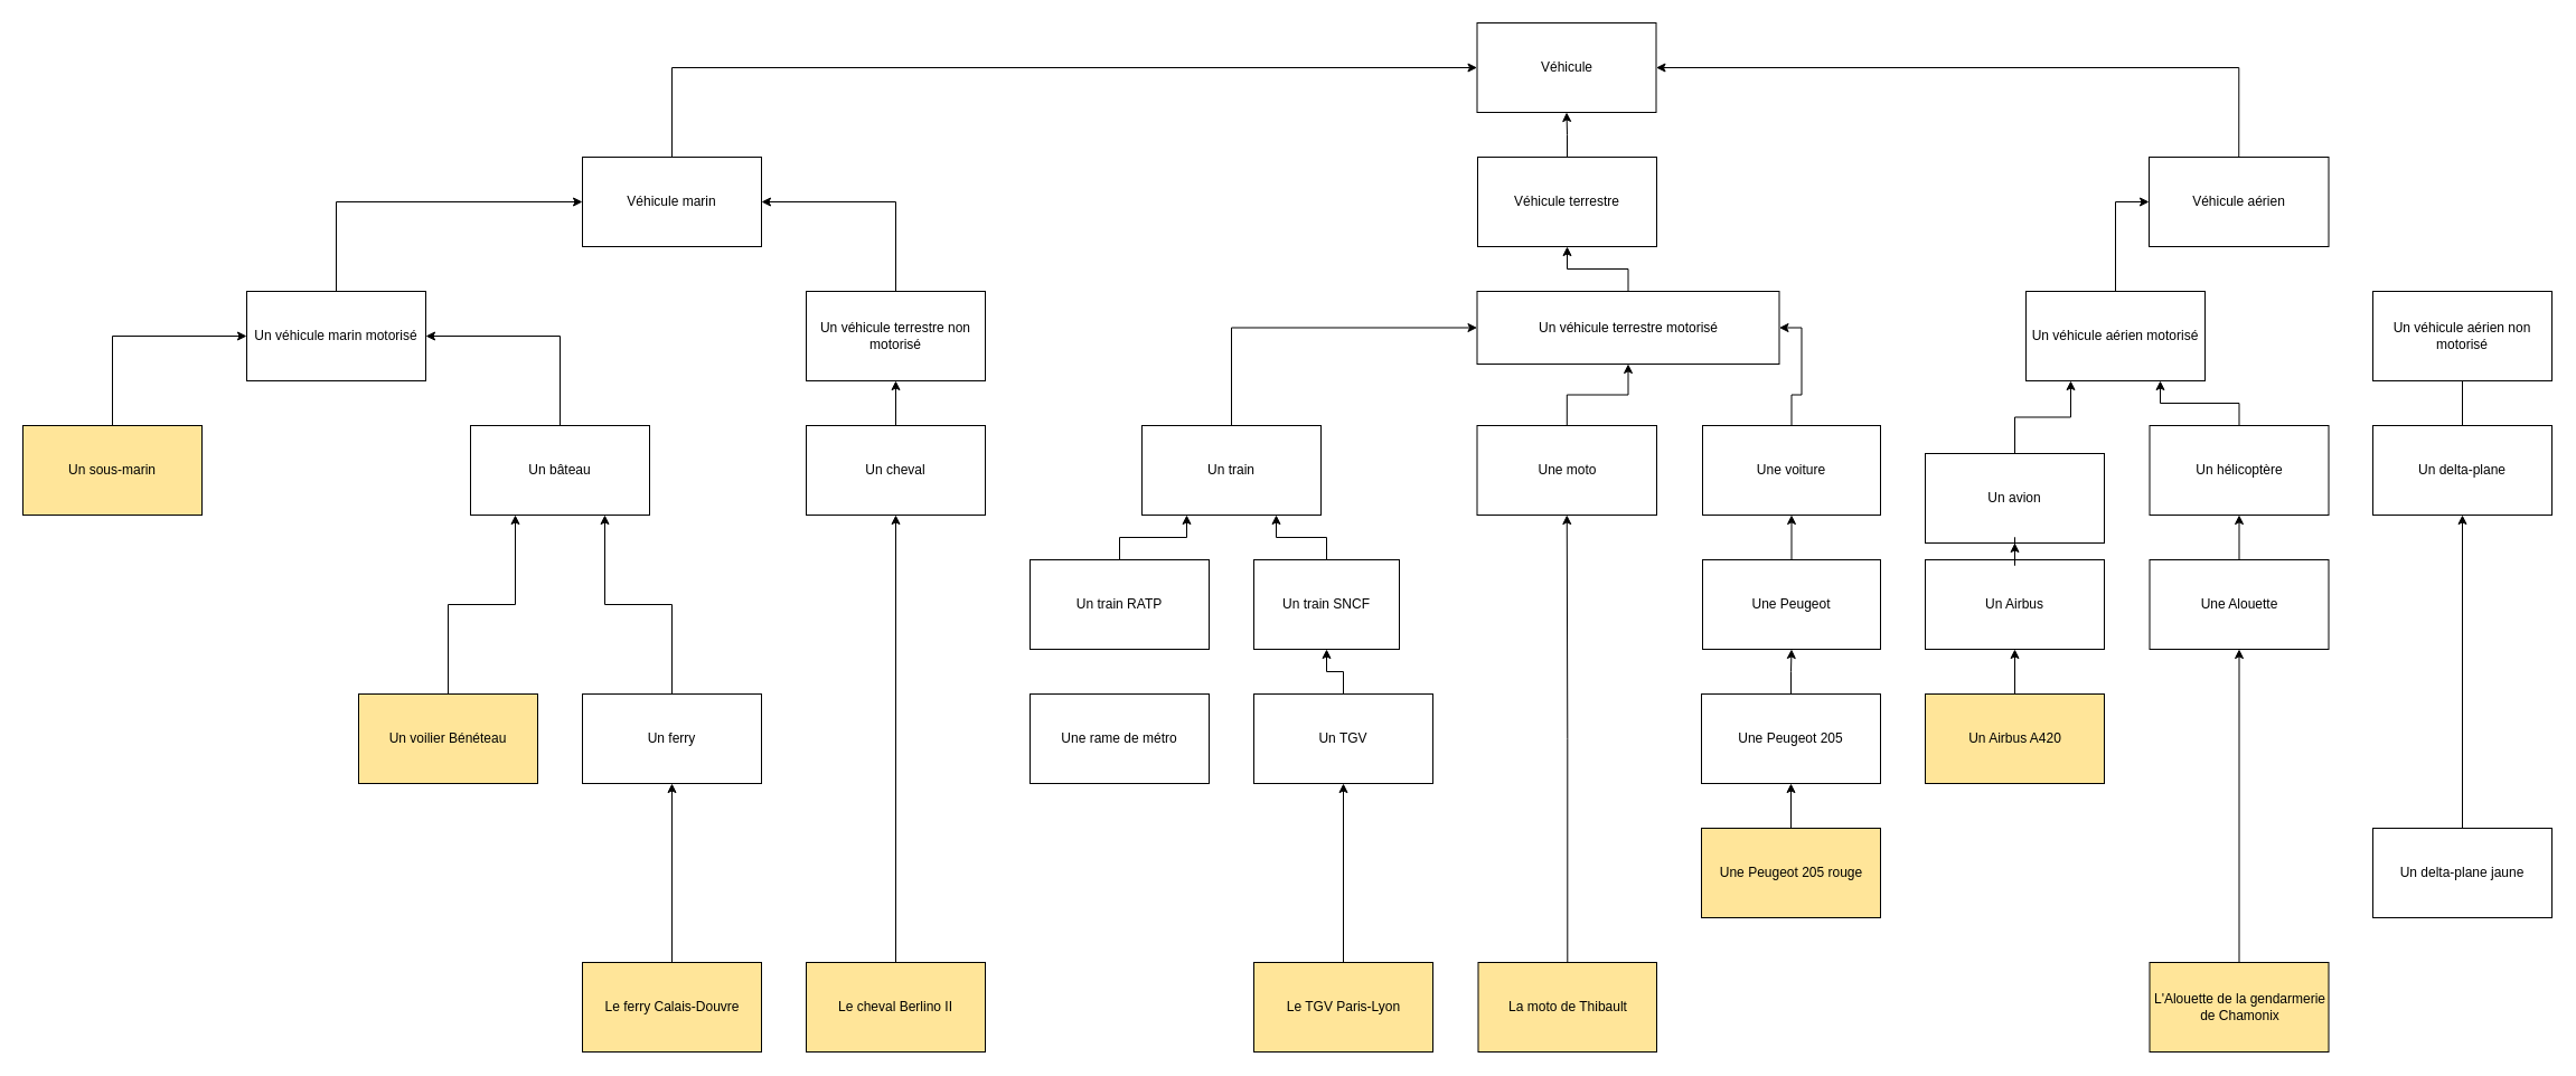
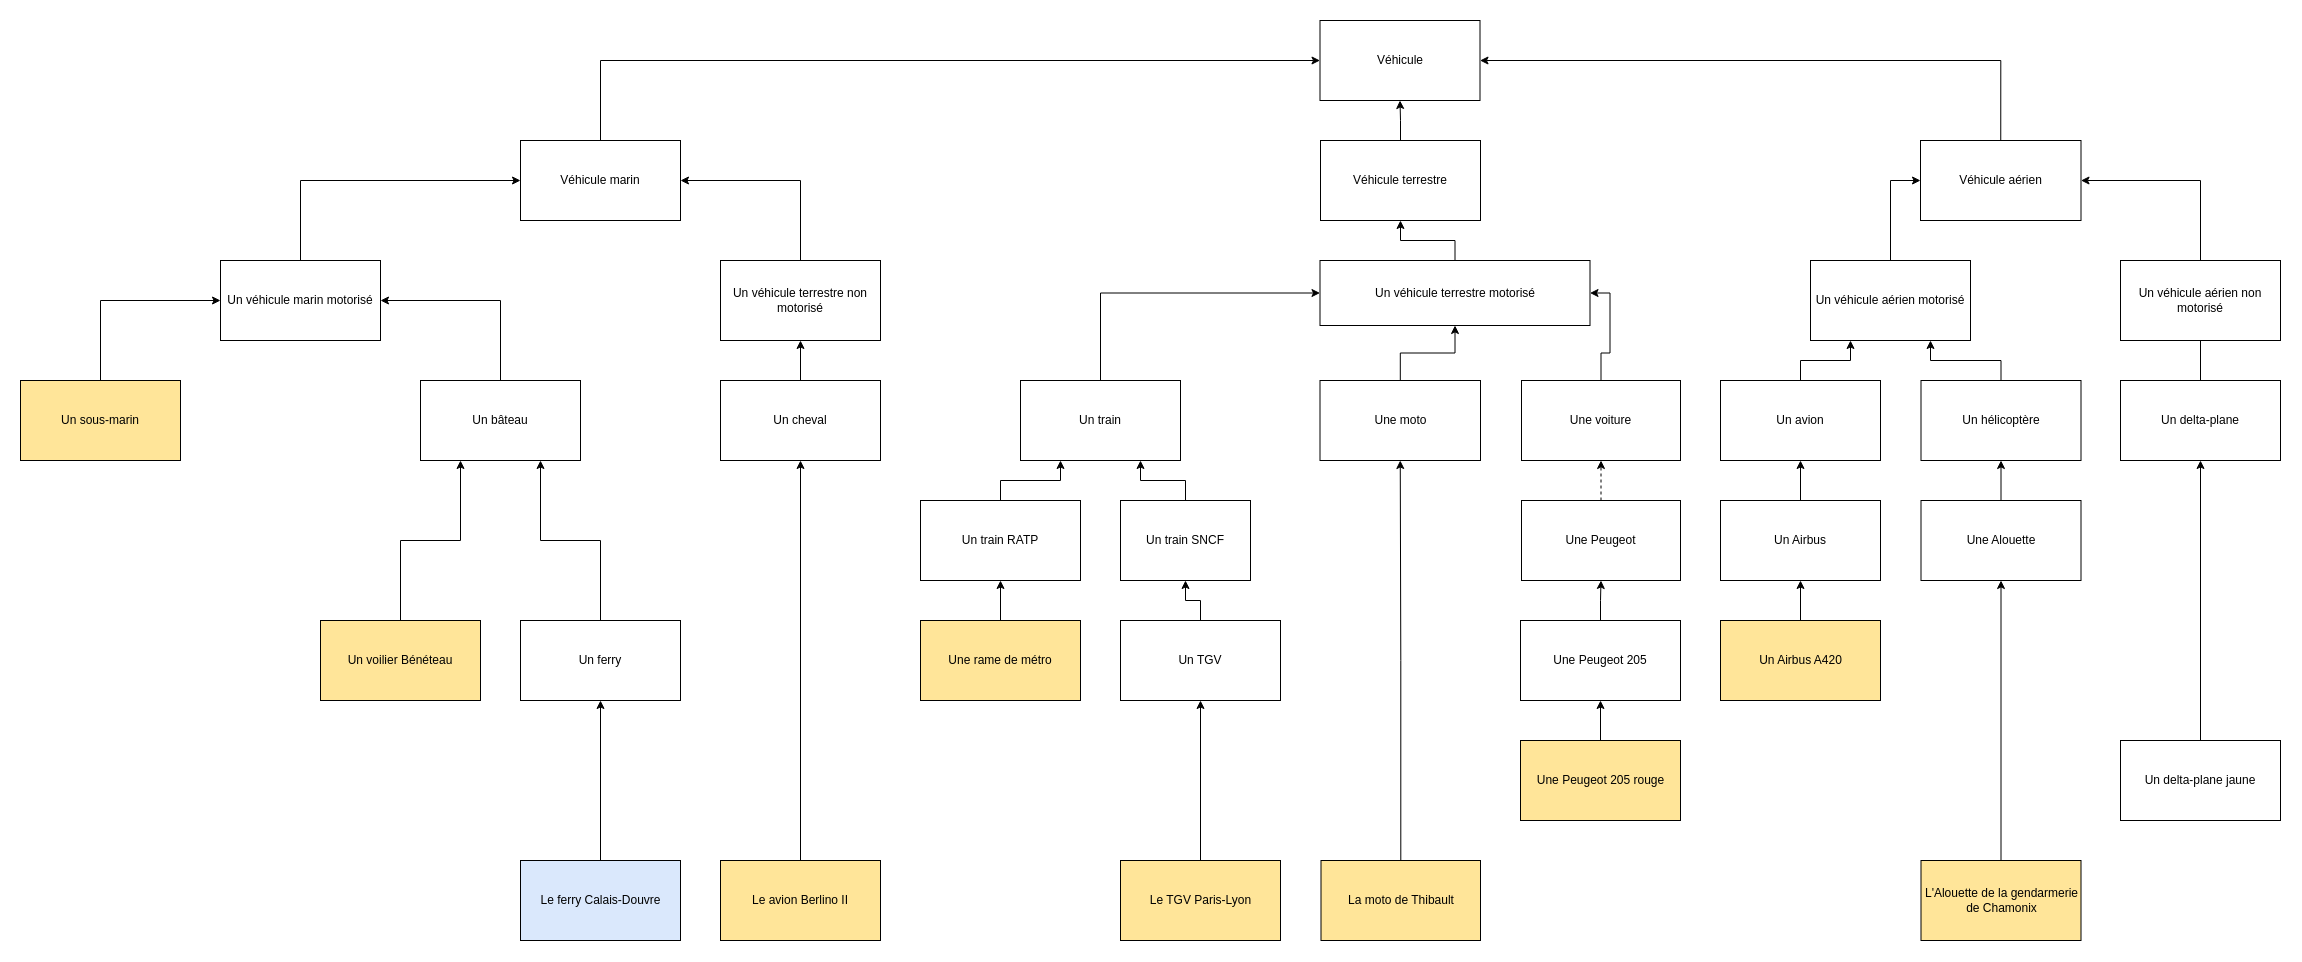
  <mxCell id="0" />
  <mxCell id="1" parent="0" />
  <mxCell id="2" value="" style="edgeStyle=orthogonalEdgeStyle;rounded=0;orthogonalLoop=1;jettySize=auto;html=1;" edge="1" parent="1" source="3" target="64"><mxGeometry relative="1" as="geometry" /></mxCell>
  <mxCell id="3" value="Une Peugeot 205 rouge" style="html=1;fillColor=#FFE599;" parent="1" vertex="1"><mxGeometry x="1520" y="740" width="160" height="80" as="geometry" /></mxCell>
  <mxCell id="4" style="edgeStyle=orthogonalEdgeStyle;rounded=0;orthogonalLoop=1;jettySize=auto;html=1;exitX=0.5;exitY=0;exitDx=0;exitDy=0;entryX=0.5;entryY=1;entryDx=0;entryDy=0;" edge="1" parent="1" source="5" target="56"><mxGeometry relative="1" as="geometry" /></mxCell>
  <mxCell id="5" value="Le TGV Paris-Lyon" style="html=1;fillColor=#FFE599;" parent="1" vertex="1"><mxGeometry x="1120" y="860" width="160" height="80" as="geometry" /></mxCell>
  <mxCell id="6" value="" style="edgeStyle=orthogonalEdgeStyle;rounded=0;orthogonalLoop=1;jettySize=auto;html=1;" edge="1" parent="1" source="7" target="50"><mxGeometry relative="1" as="geometry" /></mxCell>
  <mxCell id="7" value="Un Airbus A420" style="html=1;fillColor=#FFE599;" parent="1" vertex="1"><mxGeometry x="1720" y="620" width="160" height="80" as="geometry" /></mxCell>
  <mxCell id="8" style="edgeStyle=orthogonalEdgeStyle;rounded=0;orthogonalLoop=1;jettySize=auto;html=1;exitX=0.5;exitY=0;exitDx=0;exitDy=0;entryX=0.5;entryY=1;entryDx=0;entryDy=0;" edge="1" parent="1" source="9" target="42"><mxGeometry relative="1" as="geometry" /></mxCell>
  <mxCell id="9" value="L'Alouette de la gendarmerie &lt;br&gt;de Chamonix" style="html=1;fillColor=#FFE599;" parent="1" vertex="1"><mxGeometry x="1920.5" y="860" width="160" height="80" as="geometry" /></mxCell>
  <mxCell id="10" style="edgeStyle=orthogonalEdgeStyle;rounded=0;orthogonalLoop=1;jettySize=auto;html=1;entryX=0.5;entryY=1;entryDx=0;entryDy=0;" edge="1" parent="1" source="11" target="70"><mxGeometry relative="1" as="geometry" /></mxCell>
- <mxCell id="11" value="Le ferry Calais-Douvre" style="html=1;fillColor=#FFE599;" parent="1" vertex="1"><mxGeometry x="520" y="860" width="160" height="80" as="geometry" /></mxCell>
+ <mxCell id="11" value="Le ferry Calais-Douvre" style="html=1;fillColor=#dae8fc;" parent="1" vertex="1"><mxGeometry x="520" y="860" width="160" height="80" as="geometry" /></mxCell>
  <mxCell id="12" style="edgeStyle=orthogonalEdgeStyle;rounded=0;orthogonalLoop=1;jettySize=auto;html=1;entryX=0.5;entryY=1;entryDx=0;entryDy=0;" edge="1" parent="1" source="13" target="48"><mxGeometry relative="1" as="geometry" /></mxCell>
- <mxCell id="13" value="Le cheval Berlino II" style="rounded=0;whiteSpace=wrap;html=1;fillColor=#FFE599;" vertex="1" parent="1"><mxGeometry x="720" y="860" width="160" height="80" as="geometry" /></mxCell>
+ <mxCell id="13" value="Le avion Berlino II" style="rounded=0;whiteSpace=wrap;html=1;fillColor=#FFE599;" vertex="1" parent="1"><mxGeometry x="720" y="860" width="160" height="80" as="geometry" /></mxCell>
  <mxCell id="14" style="edgeStyle=orthogonalEdgeStyle;rounded=0;orthogonalLoop=1;jettySize=auto;html=1;entryX=0.5;entryY=1;entryDx=0;entryDy=0;" edge="1" parent="1" source="15" target="58"><mxGeometry relative="1" as="geometry" /></mxCell>
  <mxCell id="15" value="La moto de Thibault" style="rounded=0;whiteSpace=wrap;html=1;fillColor=#FFE599;" vertex="1" parent="1"><mxGeometry x="1320.5" y="860" width="159.5" height="80" as="geometry" /></mxCell>
  <mxCell id="16" style="edgeStyle=orthogonalEdgeStyle;rounded=0;orthogonalLoop=1;jettySize=auto;html=1;exitX=0.5;exitY=0;exitDx=0;exitDy=0;entryX=0.25;entryY=1;entryDx=0;entryDy=0;" edge="1" parent="1" source="17" target="52"><mxGeometry relative="1" as="geometry" /></mxCell>
  <mxCell id="17" value="Un voilier Bénéteau" style="rounded=0;whiteSpace=wrap;html=1;fillColor=#FFE599;" vertex="1" parent="1"><mxGeometry x="320" y="620" width="160" height="80" as="geometry" /></mxCell>
  <mxCell id="18" style="edgeStyle=orthogonalEdgeStyle;rounded=0;orthogonalLoop=1;jettySize=auto;html=1;exitX=0.5;exitY=0;exitDx=0;exitDy=0;entryX=0;entryY=0.5;entryDx=0;entryDy=0;" edge="1" parent="1" source="19" target="72"><mxGeometry relative="1" as="geometry" /></mxCell>
  <mxCell id="19" value="Un sous-marin" style="rounded=0;whiteSpace=wrap;html=1;fillColor=#FFE599;" vertex="1" parent="1"><mxGeometry x="20" y="380" width="160" height="80" as="geometry" /></mxCell>
  <mxCell id="20" style="edgeStyle=orthogonalEdgeStyle;rounded=0;orthogonalLoop=1;jettySize=auto;html=1;entryX=0.5;entryY=1;entryDx=0;entryDy=0;" edge="1" parent="1" source="21" target="40"><mxGeometry relative="1" as="geometry" /></mxCell>
  <mxCell id="21" value="Un delta-plane jaune" style="rounded=0;whiteSpace=wrap;html=1;fillColor=#ffffff;" vertex="1" parent="1"><mxGeometry x="2120" y="740" width="160" height="80" as="geometry" /></mxCell>
- <mxCell id="23" value="Une rame de métro" style="rounded=0;whiteSpace=wrap;html=1;fillColor=#ffffff;" vertex="1" parent="1"><mxGeometry x="920" y="620" width="160" height="80" as="geometry" /></mxCell>
+ <mxCell id="22" style="edgeStyle=orthogonalEdgeStyle;rounded=0;orthogonalLoop=1;jettySize=auto;html=1;exitX=0.5;exitY=0;exitDx=0;exitDy=0;entryX=0.5;entryY=1;entryDx=0;entryDy=0;" edge="1" parent="1" source="23" target="68"><mxGeometry relative="1" as="geometry" /></mxCell>
+ <mxCell id="23" value="Une rame de métro" style="rounded=0;whiteSpace=wrap;html=1;fillColor=#FFE599;" vertex="1" parent="1"><mxGeometry x="920" y="620" width="160" height="80" as="geometry" /></mxCell>
  <mxCell id="24" value="Véhicule" style="rounded=0;whiteSpace=wrap;html=1;fillColor=none;" vertex="1" parent="1"><mxGeometry x="1319.5" y="20" width="160" height="80" as="geometry" /></mxCell>
  <mxCell id="25" style="edgeStyle=orthogonalEdgeStyle;rounded=0;orthogonalLoop=1;jettySize=auto;html=1;exitX=0.5;exitY=0;exitDx=0;exitDy=0;entryX=0.5;entryY=1;entryDx=0;entryDy=0;" edge="1" parent="1" source="26" target="24"><mxGeometry relative="1" as="geometry" /></mxCell>
  <mxCell id="26" value="Véhicule terrestre" style="rounded=0;whiteSpace=wrap;html=1;fillColor=none;" vertex="1" parent="1"><mxGeometry x="1320" y="140" width="160" height="80" as="geometry" /></mxCell>
  <mxCell id="27" style="edgeStyle=orthogonalEdgeStyle;rounded=0;orthogonalLoop=1;jettySize=auto;html=1;exitX=0.5;exitY=0;exitDx=0;exitDy=0;entryX=0;entryY=0.5;entryDx=0;entryDy=0;" edge="1" parent="1" source="28" target="24"><mxGeometry relative="1" as="geometry" /></mxCell>
  <mxCell id="28" value="Véhicule marin" style="rounded=0;whiteSpace=wrap;html=1;fillColor=none;" vertex="1" parent="1"><mxGeometry x="520" y="140" width="160" height="80" as="geometry" /></mxCell>
  <mxCell id="29" style="edgeStyle=orthogonalEdgeStyle;rounded=0;orthogonalLoop=1;jettySize=auto;html=1;exitX=0.5;exitY=0;exitDx=0;exitDy=0;entryX=1;entryY=0.5;entryDx=0;entryDy=0;" edge="1" parent="1" source="30" target="24"><mxGeometry relative="1" as="geometry" /></mxCell>
  <mxCell id="30" value="Véhicule aérien" style="rounded=0;whiteSpace=wrap;html=1;fillColor=none;" vertex="1" parent="1"><mxGeometry x="1920" y="140" width="160.5" height="80" as="geometry" /></mxCell>
  <mxCell id="31" style="edgeStyle=orthogonalEdgeStyle;rounded=0;orthogonalLoop=1;jettySize=auto;html=1;exitX=0.5;exitY=0;exitDx=0;exitDy=0;entryX=0;entryY=0.5;entryDx=0;entryDy=0;" edge="1" parent="1" source="32" target="30"><mxGeometry relative="1" as="geometry" /></mxCell>
  <mxCell id="32" value="Un véhicule aérien motorisé" style="rounded=0;whiteSpace=wrap;html=1;fillColor=none;" vertex="1" parent="1"><mxGeometry x="1810" y="260" width="160" height="80" as="geometry" /></mxCell>
+ <mxCell id="33" style="edgeStyle=orthogonalEdgeStyle;rounded=0;orthogonalLoop=1;jettySize=auto;html=1;exitX=0.5;exitY=0;exitDx=0;exitDy=0;entryX=1;entryY=0.5;entryDx=0;entryDy=0;" edge="1" parent="1" source="34" target="30"><mxGeometry relative="1" as="geometry" /></mxCell>
  <mxCell id="34" value="Un véhicule aérien non motorisé" style="rounded=0;whiteSpace=wrap;html=1;fillColor=none;" vertex="1" parent="1"><mxGeometry x="2120" y="260" width="160" height="80" as="geometry" /></mxCell>
  <mxCell id="35" value="" style="edgeStyle=orthogonalEdgeStyle;rounded=0;orthogonalLoop=1;jettySize=auto;html=1;entryX=0.25;entryY=1;entryDx=0;entryDy=0;" edge="1" parent="1" source="36" target="32"><mxGeometry relative="1" as="geometry" /></mxCell>
- <mxCell id="36" value="Un avion" style="rounded=0;whiteSpace=wrap;html=1;fillColor=none;" vertex="1" parent="1"><mxGeometry x="1720" y="405" width="160" height="80" as="geometry" /></mxCell>
+ <mxCell id="36" value="Un avion" style="rounded=0;whiteSpace=wrap;html=1;fillColor=none;" vertex="1" parent="1"><mxGeometry x="1720" y="380" width="160" height="80" as="geometry" /></mxCell>
  <mxCell id="37" style="edgeStyle=orthogonalEdgeStyle;rounded=0;orthogonalLoop=1;jettySize=auto;html=1;exitX=0.5;exitY=0;exitDx=0;exitDy=0;entryX=0.75;entryY=1;entryDx=0;entryDy=0;" edge="1" parent="1" source="38" target="32"><mxGeometry relative="1" as="geometry" /></mxCell>
  <mxCell id="38" value="Un hélicoptère" style="rounded=0;whiteSpace=wrap;html=1;fillColor=none;" vertex="1" parent="1"><mxGeometry x="1920.5" y="380" width="160" height="80" as="geometry" /></mxCell>
  <mxCell id="39" value="" style="edgeStyle=orthogonalEdgeStyle;rounded=0;orthogonalLoop=1;jettySize=auto;html=1;endArrow=none;" edge="1" parent="1" source="40" target="34"><mxGeometry relative="1" as="geometry" /></mxCell>
  <mxCell id="40" value="Un delta-plane" style="rounded=0;whiteSpace=wrap;html=1;fillColor=none;" vertex="1" parent="1"><mxGeometry x="2120" y="380" width="160" height="80" as="geometry" /></mxCell>
  <mxCell id="41" value="" style="edgeStyle=orthogonalEdgeStyle;rounded=0;orthogonalLoop=1;jettySize=auto;html=1;" edge="1" parent="1" source="42" target="38"><mxGeometry relative="1" as="geometry" /></mxCell>
  <mxCell id="42" value="Une Alouette" style="rounded=0;whiteSpace=wrap;html=1;fillColor=none;" vertex="1" parent="1"><mxGeometry x="1920.5" y="500" width="160" height="80" as="geometry" /></mxCell>
  <mxCell id="43" value="" style="edgeStyle=orthogonalEdgeStyle;rounded=0;orthogonalLoop=1;jettySize=auto;html=1;" edge="1" parent="1" source="44" target="26"><mxGeometry relative="1" as="geometry" /></mxCell>
  <mxCell id="44" value="Un véhicule terrestre motorisé" style="rounded=0;whiteSpace=wrap;html=1;fillColor=none;" vertex="1" parent="1"><mxGeometry x="1319.5" y="260" width="270" height="65" as="geometry" /></mxCell>
  <mxCell id="45" style="edgeStyle=orthogonalEdgeStyle;rounded=0;orthogonalLoop=1;jettySize=auto;html=1;exitX=0.5;exitY=0;exitDx=0;exitDy=0;entryX=1;entryY=0.5;entryDx=0;entryDy=0;" edge="1" parent="1" source="46" target="28"><mxGeometry relative="1" as="geometry" /></mxCell>
  <mxCell id="46" value="Un véhicule terrestre non motorisé" style="rounded=0;whiteSpace=wrap;html=1;fillColor=none;" vertex="1" parent="1"><mxGeometry x="720" y="260" width="160" height="80" as="geometry" /></mxCell>
  <mxCell id="47" style="edgeStyle=orthogonalEdgeStyle;rounded=0;orthogonalLoop=1;jettySize=auto;html=1;exitX=0.5;exitY=0;exitDx=0;exitDy=0;entryX=0.5;entryY=1;entryDx=0;entryDy=0;" edge="1" parent="1" source="48" target="46"><mxGeometry relative="1" as="geometry" /></mxCell>
  <mxCell id="48" value="Un cheval" style="rounded=0;whiteSpace=wrap;html=1;fillColor=none;" vertex="1" parent="1"><mxGeometry x="720" y="380" width="160" height="80" as="geometry" /></mxCell>
  <mxCell id="49" value="" style="edgeStyle=orthogonalEdgeStyle;rounded=0;orthogonalLoop=1;jettySize=auto;html=1;" edge="1" parent="1" source="50" target="36"><mxGeometry relative="1" as="geometry" /></mxCell>
  <mxCell id="50" value="Un Airbus" style="rounded=0;whiteSpace=wrap;html=1;fillColor=none;" vertex="1" parent="1"><mxGeometry x="1720" y="500" width="160" height="80" as="geometry" /></mxCell>
  <mxCell id="51" style="edgeStyle=orthogonalEdgeStyle;rounded=0;orthogonalLoop=1;jettySize=auto;html=1;exitX=0.5;exitY=0;exitDx=0;exitDy=0;entryX=1;entryY=0.5;entryDx=0;entryDy=0;" edge="1" parent="1" source="52" target="72"><mxGeometry relative="1" as="geometry" /></mxCell>
  <mxCell id="52" value="Un bâteau" style="rounded=0;whiteSpace=wrap;html=1;fillColor=none;" vertex="1" parent="1"><mxGeometry x="420" y="380" width="160" height="80" as="geometry" /></mxCell>
  <mxCell id="53" style="edgeStyle=orthogonalEdgeStyle;rounded=0;orthogonalLoop=1;jettySize=auto;html=1;exitX=0.5;exitY=0;exitDx=0;exitDy=0;entryX=0;entryY=0.5;entryDx=0;entryDy=0;" edge="1" parent="1" source="54" target="44"><mxGeometry relative="1" as="geometry" /></mxCell>
  <mxCell id="54" value="Un train" style="rounded=0;whiteSpace=wrap;html=1;fillColor=none;" vertex="1" parent="1"><mxGeometry x="1020" y="380" width="160" height="80" as="geometry" /></mxCell>
  <mxCell id="55" style="edgeStyle=orthogonalEdgeStyle;rounded=0;orthogonalLoop=1;jettySize=auto;html=1;exitX=0.5;exitY=0;exitDx=0;exitDy=0;entryX=0.5;entryY=1;entryDx=0;entryDy=0;" edge="1" parent="1" source="56" target="66"><mxGeometry relative="1" as="geometry" /></mxCell>
  <mxCell id="56" value="Un TGV" style="rounded=0;whiteSpace=wrap;html=1;fillColor=none;" vertex="1" parent="1"><mxGeometry x="1120" y="620" width="160" height="80" as="geometry" /></mxCell>
  <mxCell id="57" value="" style="edgeStyle=orthogonalEdgeStyle;rounded=0;orthogonalLoop=1;jettySize=auto;html=1;" edge="1" parent="1" source="58" target="44"><mxGeometry relative="1" as="geometry" /></mxCell>
  <mxCell id="58" value="Une moto" style="rounded=0;whiteSpace=wrap;html=1;fillColor=none;" vertex="1" parent="1"><mxGeometry x="1319.5" y="380" width="160.5" height="80" as="geometry" /></mxCell>
  <mxCell id="59" style="edgeStyle=orthogonalEdgeStyle;rounded=0;orthogonalLoop=1;jettySize=auto;html=1;exitX=0.5;exitY=0;exitDx=0;exitDy=0;entryX=1;entryY=0.5;entryDx=0;entryDy=0;" edge="1" parent="1" source="60" target="44"><mxGeometry relative="1" as="geometry" /></mxCell>
  <mxCell id="60" value="Une voiture" style="rounded=0;whiteSpace=wrap;html=1;fillColor=none;" vertex="1" parent="1"><mxGeometry x="1521" y="380" width="159" height="80" as="geometry" /></mxCell>
- <mxCell id="61" value="" style="edgeStyle=orthogonalEdgeStyle;rounded=0;orthogonalLoop=1;jettySize=auto;html=1;" edge="1" parent="1" source="62" target="60"><mxGeometry relative="1" as="geometry" /></mxCell>
+ <mxCell id="61" value="" style="edgeStyle=orthogonalEdgeStyle;rounded=0;orthogonalLoop=1;jettySize=auto;html=1;dashed=1;" edge="1" parent="1" source="62" target="60"><mxGeometry relative="1" as="geometry" /></mxCell>
  <mxCell id="62" value="Une Peugeot" style="rounded=0;whiteSpace=wrap;html=1;fillColor=none;" vertex="1" parent="1"><mxGeometry x="1521" y="500" width="159" height="80" as="geometry" /></mxCell>
  <mxCell id="63" value="" style="edgeStyle=orthogonalEdgeStyle;rounded=0;orthogonalLoop=1;jettySize=auto;html=1;" edge="1" parent="1" source="64" target="62"><mxGeometry relative="1" as="geometry" /></mxCell>
  <mxCell id="64" value="Une Peugeot 205" style="rounded=0;whiteSpace=wrap;html=1;fillColor=none;" vertex="1" parent="1"><mxGeometry x="1520" y="620" width="160" height="80" as="geometry" /></mxCell>
  <mxCell id="65" style="edgeStyle=orthogonalEdgeStyle;rounded=0;orthogonalLoop=1;jettySize=auto;html=1;exitX=0.5;exitY=0;exitDx=0;exitDy=0;entryX=0.75;entryY=1;entryDx=0;entryDy=0;" edge="1" parent="1" source="66" target="54"><mxGeometry relative="1" as="geometry" /></mxCell>
  <mxCell id="66" value="Un train SNCF" style="rounded=0;whiteSpace=wrap;html=1;fillColor=none;" vertex="1" parent="1"><mxGeometry x="1120" y="500" width="130" height="80" as="geometry" /></mxCell>
  <mxCell id="67" style="edgeStyle=orthogonalEdgeStyle;rounded=0;orthogonalLoop=1;jettySize=auto;html=1;exitX=0.5;exitY=0;exitDx=0;exitDy=0;entryX=0.25;entryY=1;entryDx=0;entryDy=0;" edge="1" parent="1" source="68" target="54"><mxGeometry relative="1" as="geometry" /></mxCell>
  <mxCell id="68" value="Un train RATP" style="rounded=0;whiteSpace=wrap;html=1;fillColor=none;" vertex="1" parent="1"><mxGeometry x="920" y="500" width="160" height="80" as="geometry" /></mxCell>
  <mxCell id="69" style="edgeStyle=orthogonalEdgeStyle;rounded=0;orthogonalLoop=1;jettySize=auto;html=1;entryX=0.75;entryY=1;entryDx=0;entryDy=0;" edge="1" parent="1" source="70" target="52"><mxGeometry relative="1" as="geometry" /></mxCell>
  <mxCell id="70" value="Un ferry" style="rounded=0;whiteSpace=wrap;html=1;fillColor=none;" vertex="1" parent="1"><mxGeometry x="520" y="620" width="160" height="80" as="geometry" /></mxCell>
  <mxCell id="71" style="edgeStyle=orthogonalEdgeStyle;rounded=0;orthogonalLoop=1;jettySize=auto;html=1;exitX=0.5;exitY=0;exitDx=0;exitDy=0;entryX=0;entryY=0.5;entryDx=0;entryDy=0;" edge="1" parent="1" source="72" target="28"><mxGeometry relative="1" as="geometry" /></mxCell>
  <mxCell id="72" value="Un véhicule marin motorisé" style="rounded=0;whiteSpace=wrap;html=1;fillColor=none;" vertex="1" parent="1"><mxGeometry x="220" y="260" width="160" height="80" as="geometry" /></mxCell>
